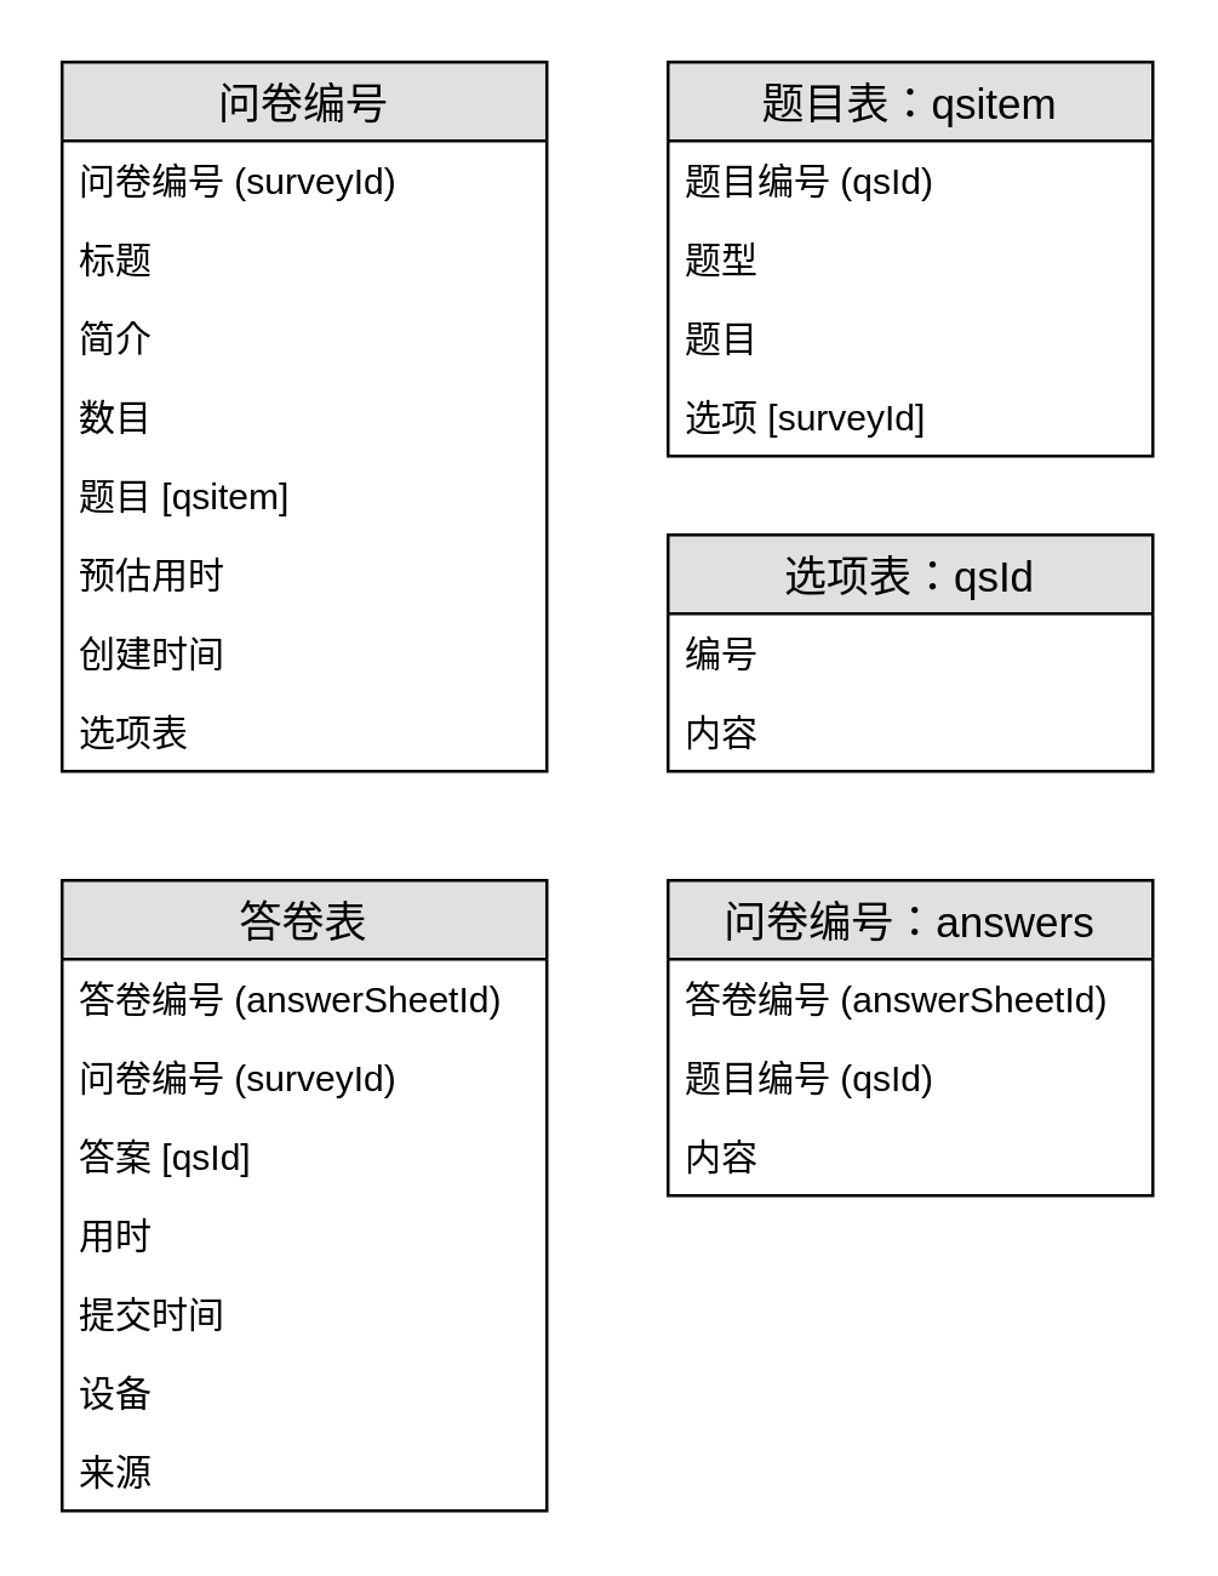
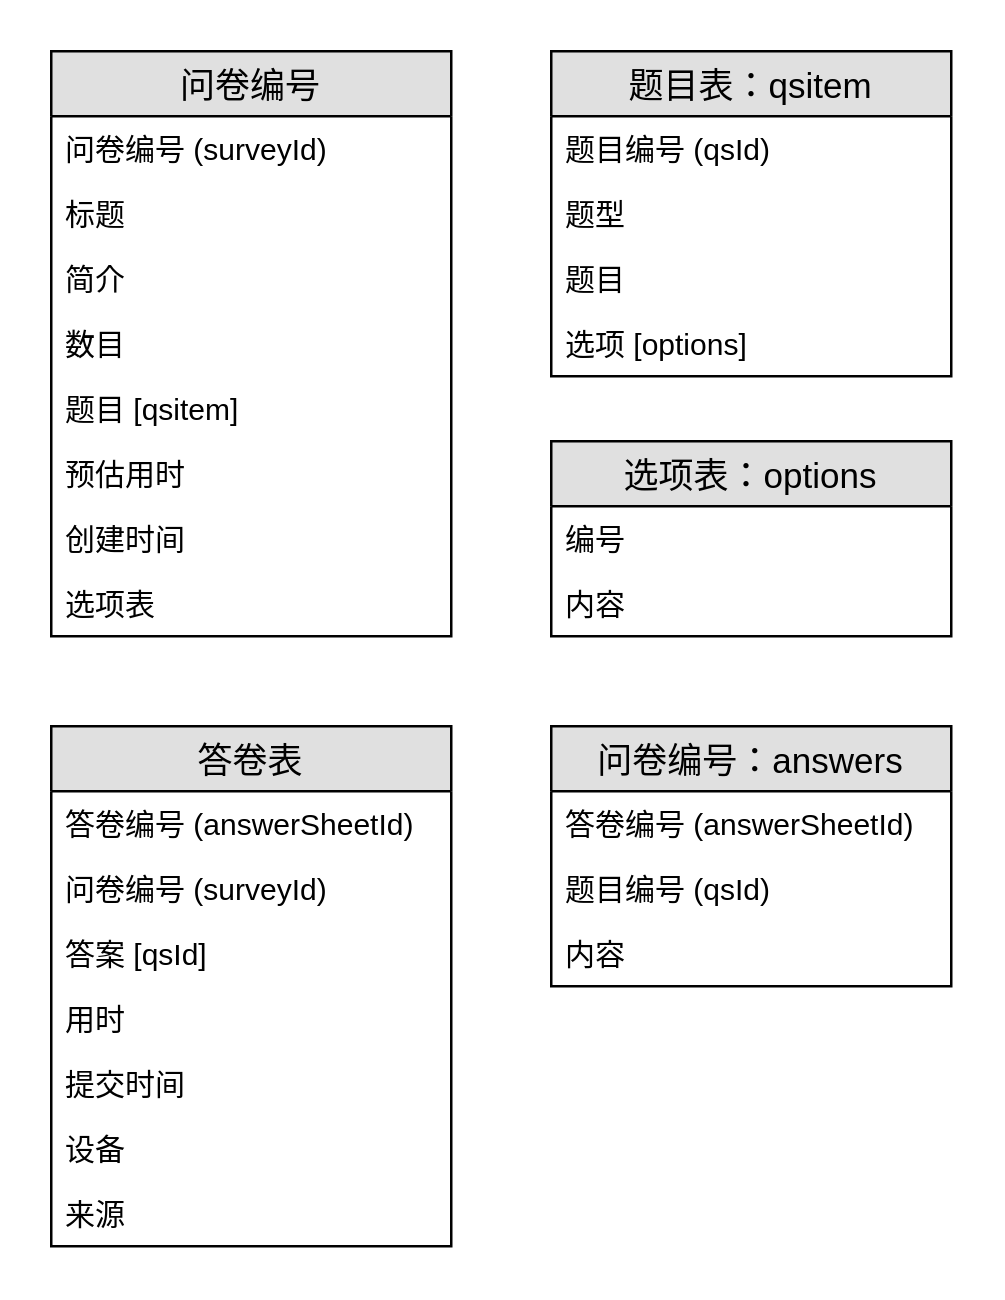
  <mxCell id="0" />
  <mxCell id="1" parent="0" />
  <mxCell id="2" value="问卷编号" style="swimlane;fontStyle=0;childLayout=stackLayout;horizontal=1;startSize=26;fillColor=#e0e0e0;horizontalStack=0;resizeParent=1;resizeParentMax=0;resizeLast=0;collapsible=1;marginBottom=0;swimlaneFillColor=#ffffff;align=center;fontSize=14;" vertex="1" parent="1"><mxGeometry x="20" y="20" width="160" height="234" as="geometry" /></mxCell>
  <mxCell id="3" value="问卷编号 (surveyId)" style="text;strokeColor=none;fillColor=none;spacingLeft=4;spacingRight=4;overflow=hidden;rotatable=0;points=[[0,0.5],[1,0.5]];portConstraint=eastwest;fontSize=12;" vertex="1" parent="2"><mxGeometry y="26" width="160" height="26" as="geometry" /></mxCell>
  <mxCell id="4" value="标题" style="text;strokeColor=none;fillColor=none;spacingLeft=4;spacingRight=4;overflow=hidden;rotatable=0;points=[[0,0.5],[1,0.5]];portConstraint=eastwest;fontSize=12;" vertex="1" parent="2"><mxGeometry y="52" width="160" height="26" as="geometry" /></mxCell>
  <mxCell id="5" value="简介" style="text;strokeColor=none;fillColor=none;spacingLeft=4;spacingRight=4;overflow=hidden;rotatable=0;points=[[0,0.5],[1,0.5]];portConstraint=eastwest;fontSize=12;" vertex="1" parent="2"><mxGeometry y="78" width="160" height="26" as="geometry" /></mxCell>
  <mxCell id="6" value="数目" style="text;strokeColor=none;fillColor=none;spacingLeft=4;spacingRight=4;overflow=hidden;rotatable=0;points=[[0,0.5],[1,0.5]];portConstraint=eastwest;fontSize=12;" vertex="1" parent="2"><mxGeometry y="104" width="160" height="26" as="geometry" /></mxCell>
  <mxCell id="7" value="题目 [qsitem]" style="text;strokeColor=none;fillColor=none;spacingLeft=4;spacingRight=4;overflow=hidden;rotatable=0;points=[[0,0.5],[1,0.5]];portConstraint=eastwest;fontSize=12;" vertex="1" parent="2"><mxGeometry y="130" width="160" height="26" as="geometry" /></mxCell>
  <mxCell id="8" value="预估用时" style="text;strokeColor=none;fillColor=none;spacingLeft=4;spacingRight=4;overflow=hidden;rotatable=0;points=[[0,0.5],[1,0.5]];portConstraint=eastwest;fontSize=12;" vertex="1" parent="2"><mxGeometry y="156" width="160" height="26" as="geometry" /></mxCell>
  <mxCell id="9" value="创建时间" style="text;strokeColor=none;fillColor=none;spacingLeft=4;spacingRight=4;overflow=hidden;rotatable=0;points=[[0,0.5],[1,0.5]];portConstraint=eastwest;fontSize=12;" vertex="1" parent="2"><mxGeometry y="182" width="160" height="26" as="geometry" /></mxCell>
  <mxCell id="10" value="选项表" style="text;strokeColor=none;fillColor=none;spacingLeft=4;spacingRight=4;overflow=hidden;rotatable=0;points=[[0,0.5],[1,0.5]];portConstraint=eastwest;fontSize=12;" vertex="1" parent="2"><mxGeometry y="208" width="160" height="26" as="geometry" /></mxCell>
  <mxCell id="11" value="题目表：qsitem" style="swimlane;fontStyle=0;childLayout=stackLayout;horizontal=1;startSize=26;fillColor=#e0e0e0;horizontalStack=0;resizeParent=1;resizeParentMax=0;resizeLast=0;collapsible=1;marginBottom=0;swimlaneFillColor=#ffffff;align=center;fontSize=14;" vertex="1" parent="1"><mxGeometry x="220" y="20" width="160" height="130" as="geometry" /></mxCell>
  <mxCell id="12" value="题目编号 (qsId)" style="text;strokeColor=none;fillColor=none;spacingLeft=4;spacingRight=4;overflow=hidden;rotatable=0;points=[[0,0.5],[1,0.5]];portConstraint=eastwest;fontSize=12;" vertex="1" parent="11"><mxGeometry y="26" width="160" height="26" as="geometry" /></mxCell>
  <mxCell id="13" value="题型" style="text;strokeColor=none;fillColor=none;spacingLeft=4;spacingRight=4;overflow=hidden;rotatable=0;points=[[0,0.5],[1,0.5]];portConstraint=eastwest;fontSize=12;" vertex="1" parent="11"><mxGeometry y="52" width="160" height="26" as="geometry" /></mxCell>
  <mxCell id="14" value="题目" style="text;strokeColor=none;fillColor=none;spacingLeft=4;spacingRight=4;overflow=hidden;rotatable=0;points=[[0,0.5],[1,0.5]];portConstraint=eastwest;fontSize=12;" vertex="1" parent="11"><mxGeometry y="78" width="160" height="26" as="geometry" /></mxCell>
- <mxCell id="15" value="选项 [surveyId]" style="text;strokeColor=none;fillColor=none;spacingLeft=4;spacingRight=4;overflow=hidden;rotatable=0;points=[[0,0.5],[1,0.5]];portConstraint=eastwest;fontSize=12;" vertex="1" parent="11"><mxGeometry y="104" width="160" height="26" as="geometry" /></mxCell>
- <mxCell id="16" value="选项表：qsId" style="swimlane;fontStyle=0;childLayout=stackLayout;horizontal=1;startSize=26;fillColor=#e0e0e0;horizontalStack=0;resizeParent=1;resizeParentMax=0;resizeLast=0;collapsible=1;marginBottom=0;swimlaneFillColor=#ffffff;align=center;fontSize=14;" vertex="1" parent="1"><mxGeometry x="220" y="176" width="160" height="78" as="geometry" /></mxCell>
+ <mxCell id="15" value="选项 [options]" style="text;strokeColor=none;fillColor=none;spacingLeft=4;spacingRight=4;overflow=hidden;rotatable=0;points=[[0,0.5],[1,0.5]];portConstraint=eastwest;fontSize=12;" vertex="1" parent="11"><mxGeometry y="104" width="160" height="26" as="geometry" /></mxCell>
+ <mxCell id="16" value="选项表：options" style="swimlane;fontStyle=0;childLayout=stackLayout;horizontal=1;startSize=26;fillColor=#e0e0e0;horizontalStack=0;resizeParent=1;resizeParentMax=0;resizeLast=0;collapsible=1;marginBottom=0;swimlaneFillColor=#ffffff;align=center;fontSize=14;" vertex="1" parent="1"><mxGeometry x="220" y="176" width="160" height="78" as="geometry" /></mxCell>
  <mxCell id="17" value="编号" style="text;strokeColor=none;fillColor=none;spacingLeft=4;spacingRight=4;overflow=hidden;rotatable=0;points=[[0,0.5],[1,0.5]];portConstraint=eastwest;fontSize=12;" vertex="1" parent="16"><mxGeometry y="26" width="160" height="26" as="geometry" /></mxCell>
  <mxCell id="18" value="内容" style="text;strokeColor=none;fillColor=none;spacingLeft=4;spacingRight=4;overflow=hidden;rotatable=0;points=[[0,0.5],[1,0.5]];portConstraint=eastwest;fontSize=12;" vertex="1" parent="16"><mxGeometry y="52" width="160" height="26" as="geometry" /></mxCell>
  <mxCell id="19" value="答卷表" style="swimlane;fontStyle=0;childLayout=stackLayout;horizontal=1;startSize=26;fillColor=#e0e0e0;horizontalStack=0;resizeParent=1;resizeParentMax=0;resizeLast=0;collapsible=1;marginBottom=0;swimlaneFillColor=#ffffff;align=center;fontSize=14;" vertex="1" parent="1"><mxGeometry x="20" y="290" width="160" height="208" as="geometry" /></mxCell>
  <mxCell id="20" value="答卷编号 (answerSheetId)" style="text;strokeColor=none;fillColor=none;spacingLeft=4;spacingRight=4;overflow=hidden;rotatable=0;points=[[0,0.5],[1,0.5]];portConstraint=eastwest;fontSize=12;" vertex="1" parent="19"><mxGeometry y="26" width="160" height="26" as="geometry" /></mxCell>
  <mxCell id="21" value="问卷编号 (surveyId)" style="text;strokeColor=none;fillColor=none;spacingLeft=4;spacingRight=4;overflow=hidden;rotatable=0;points=[[0,0.5],[1,0.5]];portConstraint=eastwest;fontSize=12;" vertex="1" parent="19"><mxGeometry y="52" width="160" height="26" as="geometry" /></mxCell>
  <mxCell id="22" value="答案 [qsId]" style="text;strokeColor=none;fillColor=none;spacingLeft=4;spacingRight=4;overflow=hidden;rotatable=0;points=[[0,0.5],[1,0.5]];portConstraint=eastwest;fontSize=12;" vertex="1" parent="19"><mxGeometry y="78" width="160" height="26" as="geometry" /></mxCell>
  <mxCell id="23" value="用时" style="text;strokeColor=none;fillColor=none;spacingLeft=4;spacingRight=4;overflow=hidden;rotatable=0;points=[[0,0.5],[1,0.5]];portConstraint=eastwest;fontSize=12;" vertex="1" parent="19"><mxGeometry y="104" width="160" height="26" as="geometry" /></mxCell>
  <mxCell id="24" value="提交时间" style="text;strokeColor=none;fillColor=none;spacingLeft=4;spacingRight=4;overflow=hidden;rotatable=0;points=[[0,0.5],[1,0.5]];portConstraint=eastwest;fontSize=12;" vertex="1" parent="19"><mxGeometry y="130" width="160" height="26" as="geometry" /></mxCell>
  <mxCell id="25" value="设备" style="text;strokeColor=none;fillColor=none;spacingLeft=4;spacingRight=4;overflow=hidden;rotatable=0;points=[[0,0.5],[1,0.5]];portConstraint=eastwest;fontSize=12;" vertex="1" parent="19"><mxGeometry y="156" width="160" height="26" as="geometry" /></mxCell>
  <mxCell id="26" value="来源" style="text;strokeColor=none;fillColor=none;spacingLeft=4;spacingRight=4;overflow=hidden;rotatable=0;points=[[0,0.5],[1,0.5]];portConstraint=eastwest;fontSize=12;" vertex="1" parent="19"><mxGeometry y="182" width="160" height="26" as="geometry" /></mxCell>
  <mxCell id="27" value="问卷编号：answers" style="swimlane;fontStyle=0;childLayout=stackLayout;horizontal=1;startSize=26;fillColor=#e0e0e0;horizontalStack=0;resizeParent=1;resizeParentMax=0;resizeLast=0;collapsible=1;marginBottom=0;swimlaneFillColor=#ffffff;align=center;fontSize=14;" vertex="1" parent="1"><mxGeometry x="220" y="290" width="160" height="104" as="geometry" /></mxCell>
  <mxCell id="28" value="答卷编号 (answerSheetId)" style="text;strokeColor=none;fillColor=none;spacingLeft=4;spacingRight=4;overflow=hidden;rotatable=0;points=[[0,0.5],[1,0.5]];portConstraint=eastwest;fontSize=12;" vertex="1" parent="27"><mxGeometry y="26" width="160" height="26" as="geometry" /></mxCell>
  <mxCell id="29" value="题目编号 (qsId)" style="text;strokeColor=none;fillColor=none;spacingLeft=4;spacingRight=4;overflow=hidden;rotatable=0;points=[[0,0.5],[1,0.5]];portConstraint=eastwest;fontSize=12;" vertex="1" parent="27"><mxGeometry y="52" width="160" height="26" as="geometry" /></mxCell>
  <mxCell id="30" value="内容" style="text;strokeColor=none;fillColor=none;spacingLeft=4;spacingRight=4;overflow=hidden;rotatable=0;points=[[0,0.5],[1,0.5]];portConstraint=eastwest;fontSize=12;" vertex="1" parent="27"><mxGeometry y="78" width="160" height="26" as="geometry" /></mxCell>
